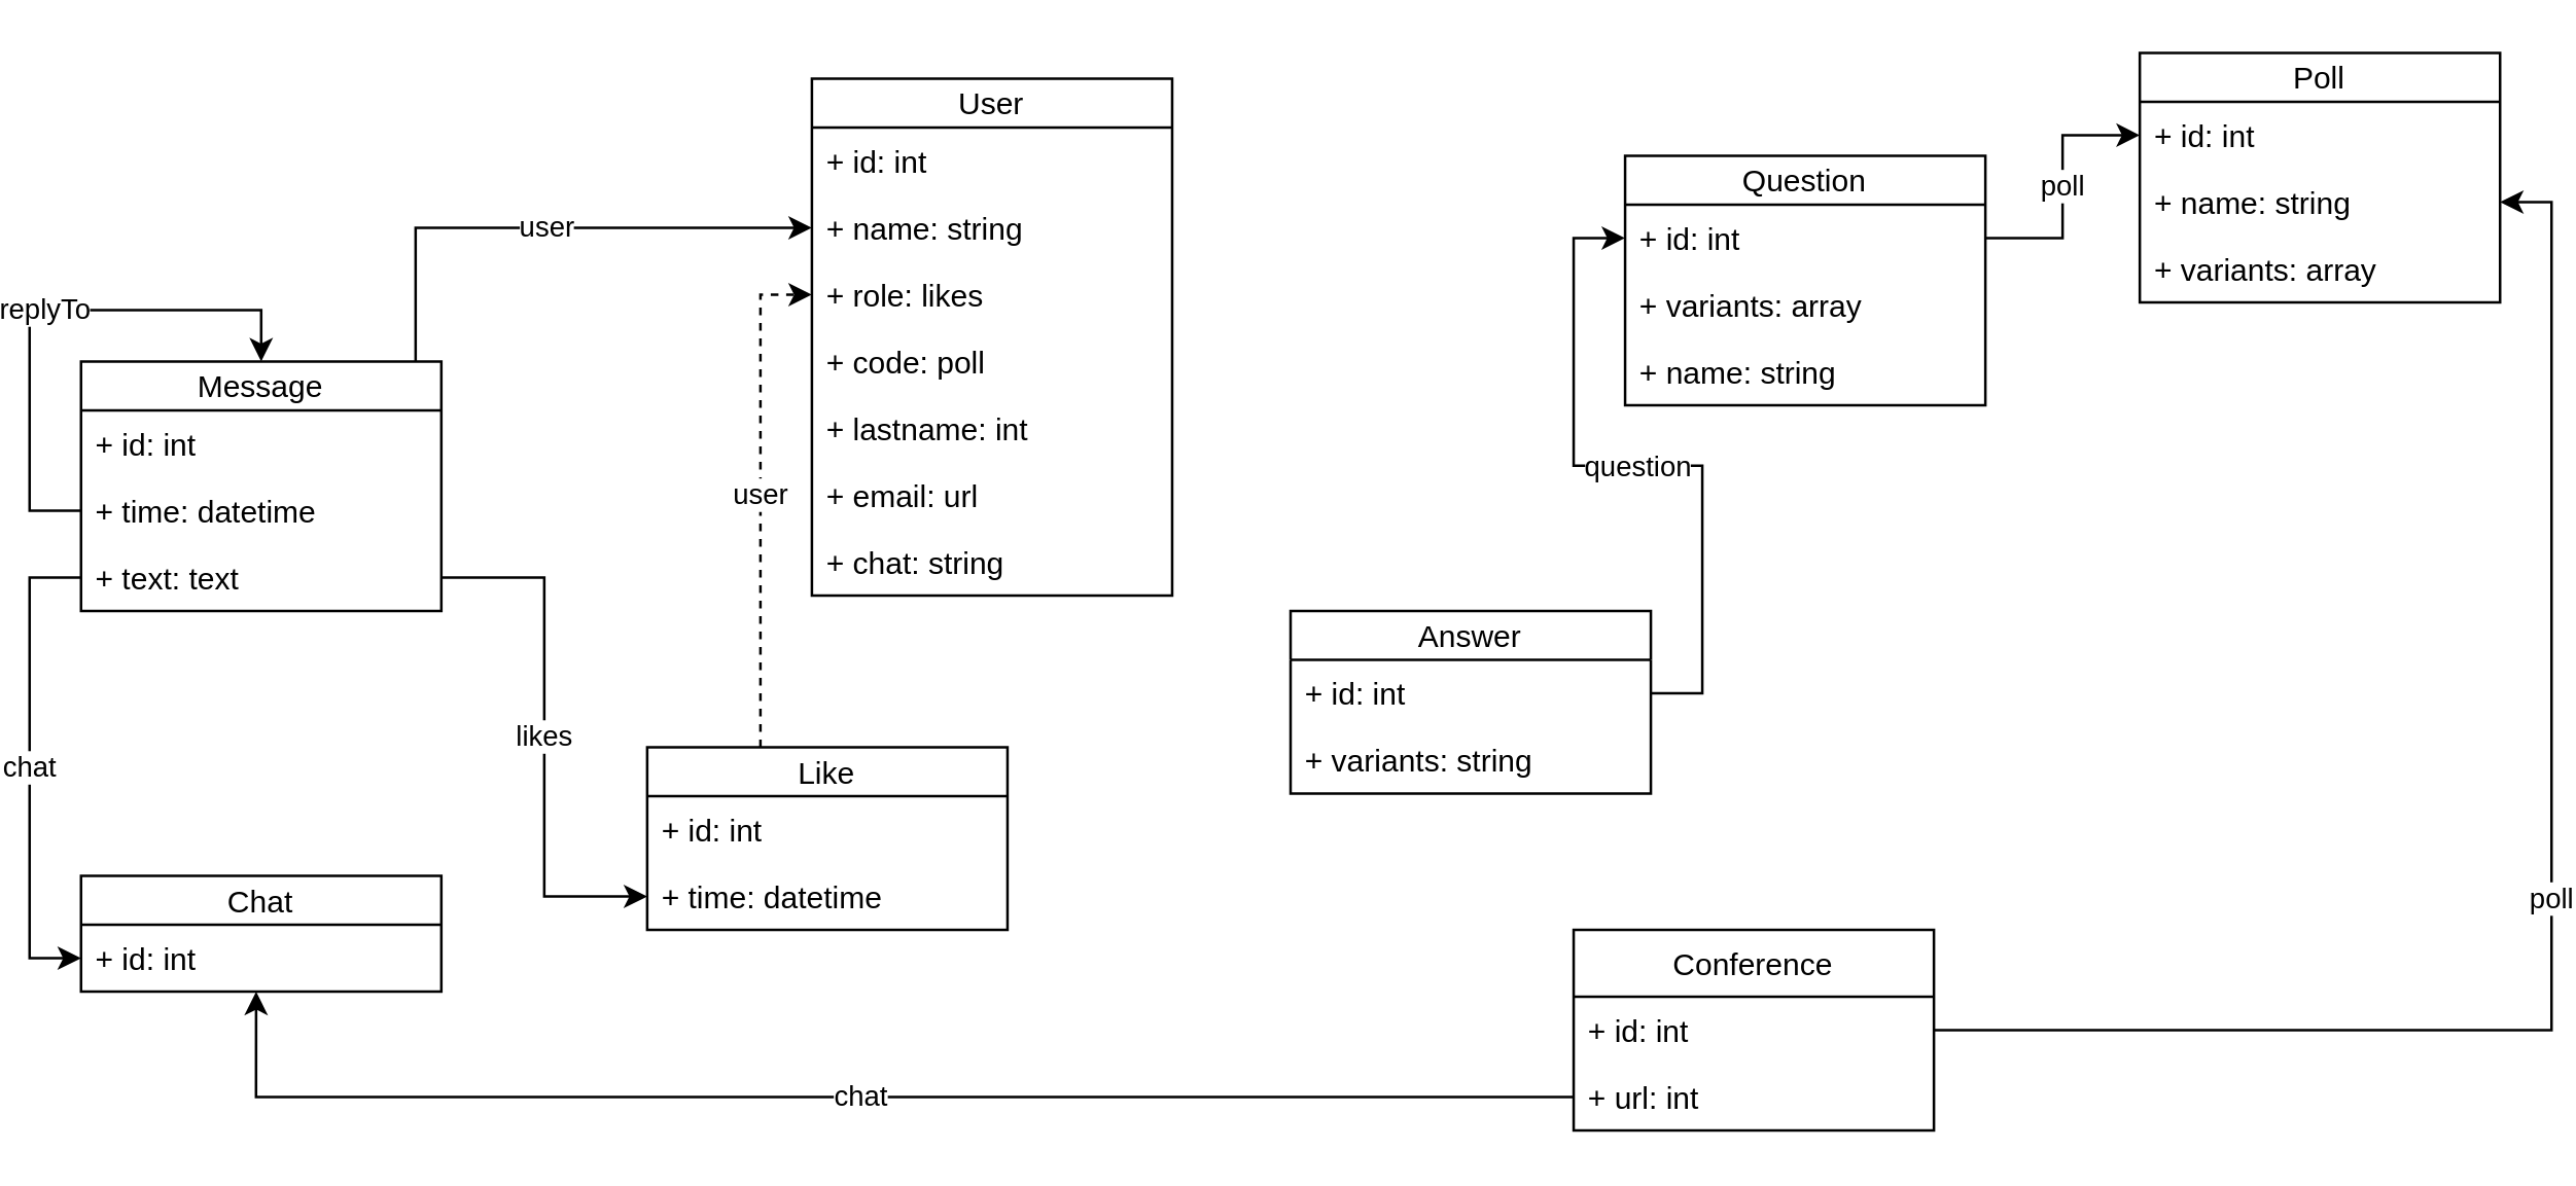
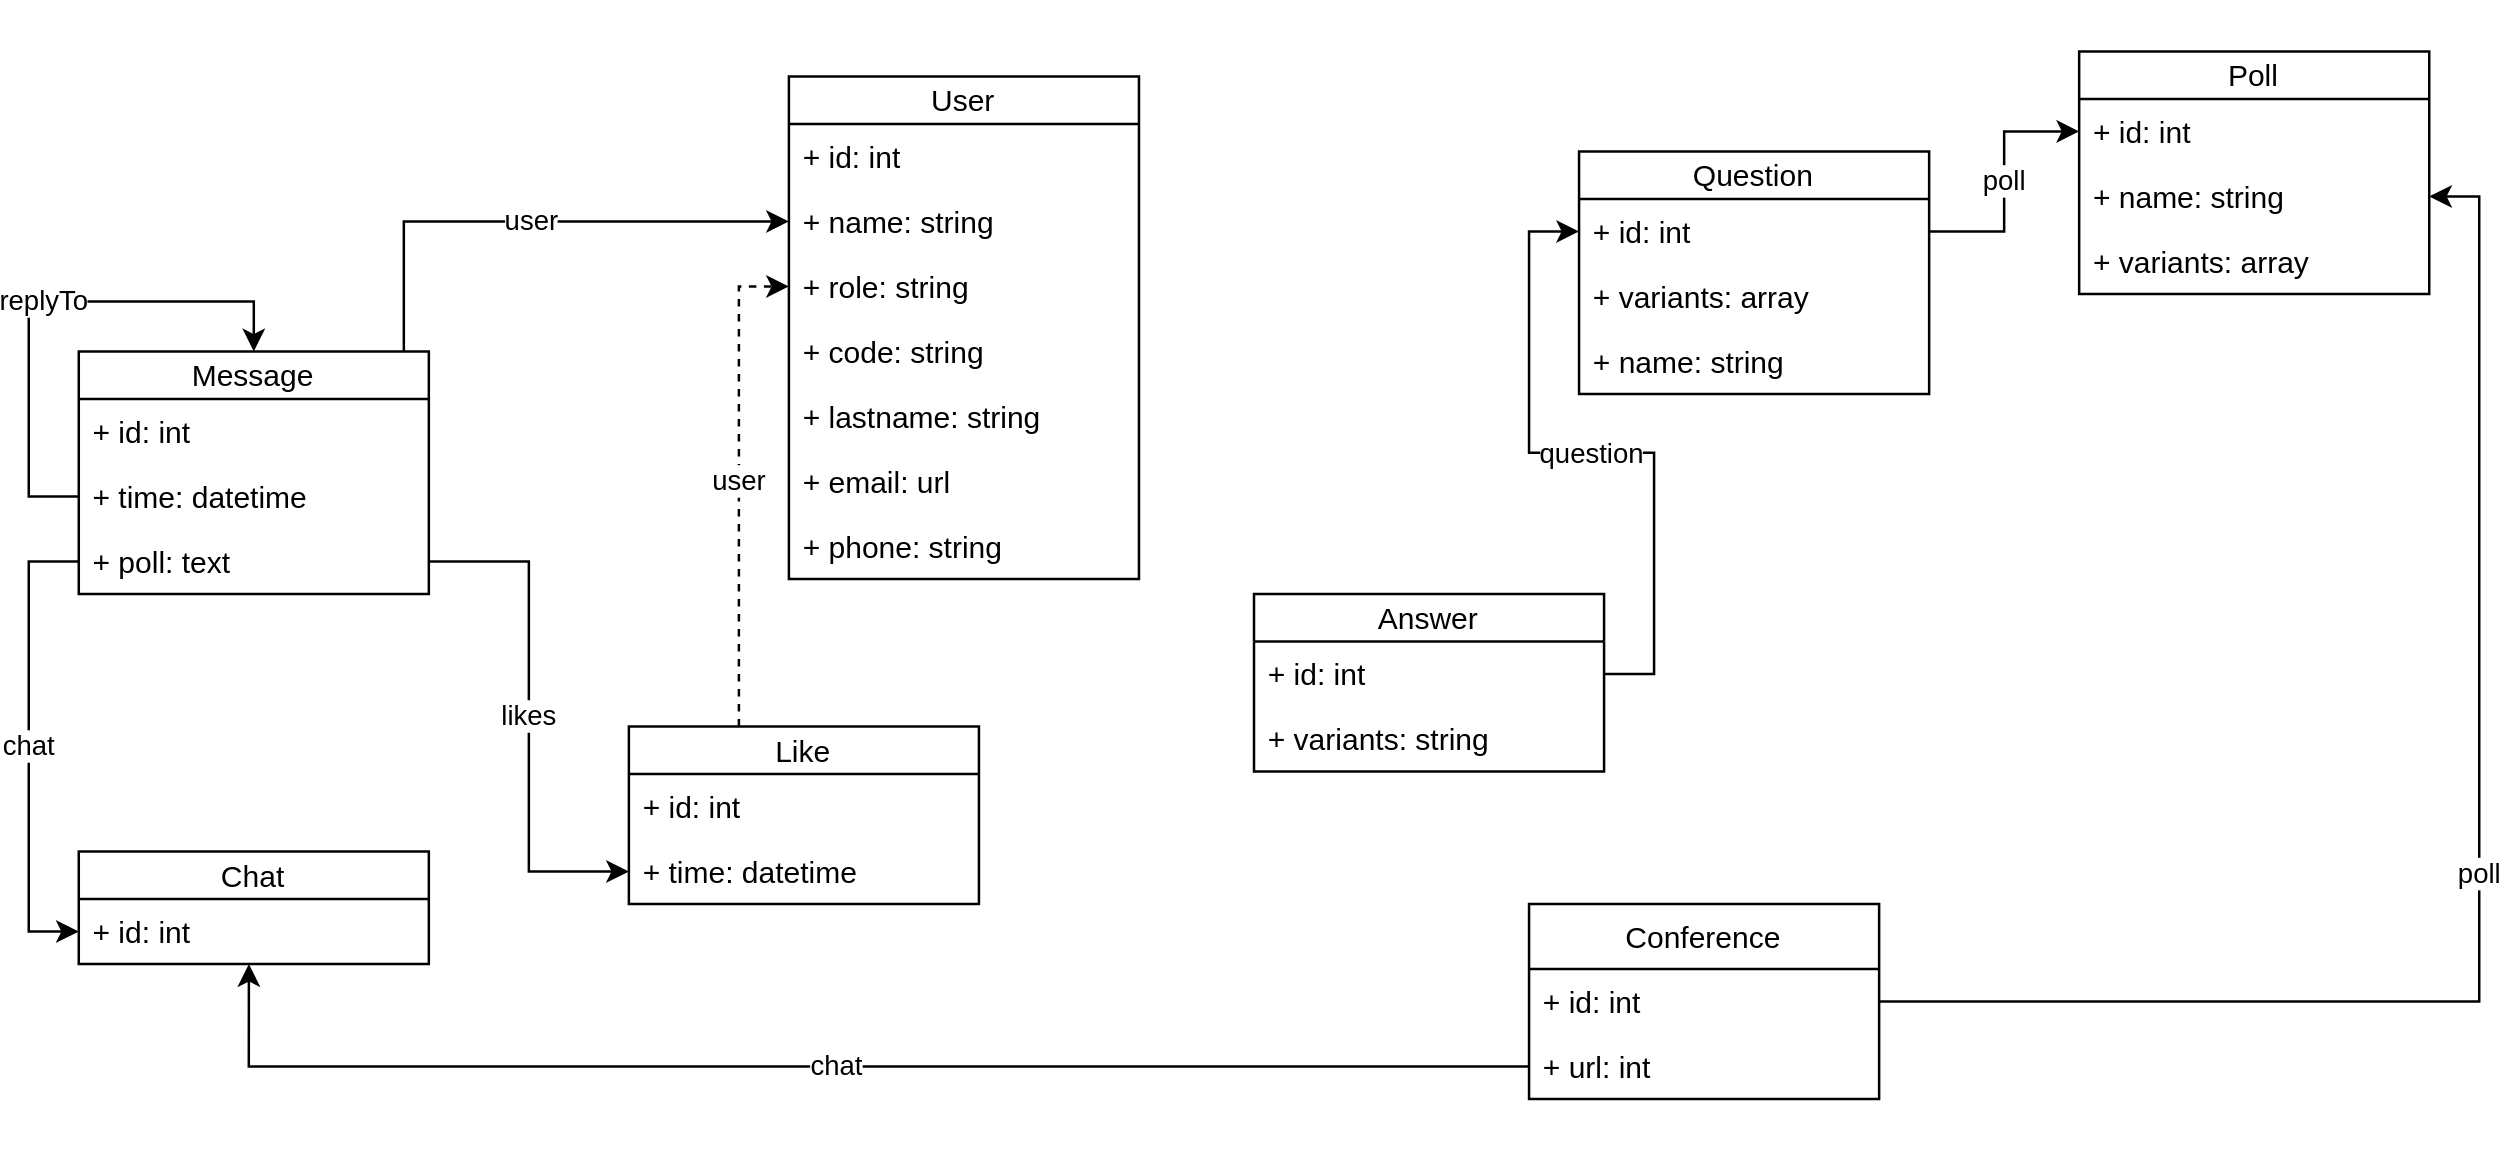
  <mxCell id="0" />
  <mxCell id="1" parent="0" />
  <mxCell id="2" value="user" style="edgeStyle=orthogonalEdgeStyle;rounded=0;orthogonalLoop=1;jettySize=auto;html=1;entryX=0;entryY=0.5;entryDx=0;entryDy=0;" parent="1" source="3" target="12" edge="1"><mxGeometry relative="1" as="geometry"><Array as="points"><mxPoint x="150" y="88" /></Array></mxGeometry></mxCell>
  <mxCell id="3" value="Message" style="swimlane;fontStyle=0;childLayout=stackLayout;horizontal=1;startSize=19;fillColor=none;horizontalStack=0;resizeParent=1;resizeParentMax=0;resizeLast=0;collapsible=1;marginBottom=0;" parent="1" vertex="1"><mxGeometry x="20" y="140" width="140" height="97" as="geometry" /></mxCell>
  <mxCell id="4" value="+ id: int" style="text;strokeColor=none;fillColor=none;align=left;verticalAlign=top;spacingLeft=4;spacingRight=4;overflow=hidden;rotatable=0;points=[[0,0.5],[1,0.5]];portConstraint=eastwest;" parent="3" vertex="1"><mxGeometry y="19" width="140" height="26" as="geometry" /></mxCell>
  <mxCell id="5" value="replyTo" style="edgeStyle=orthogonalEdgeStyle;rounded=0;orthogonalLoop=1;jettySize=auto;html=1;entryX=0.5;entryY=0;entryDx=0;entryDy=0;" parent="3" source="6" target="3" edge="1"><mxGeometry relative="1" as="geometry"><Array as="points"><mxPoint x="-20" y="58" /><mxPoint x="-20" y="-20" /><mxPoint x="70" y="-20" /></Array></mxGeometry></mxCell>
  <mxCell id="6" value="+ time: datetime" style="text;strokeColor=none;fillColor=none;align=left;verticalAlign=top;spacingLeft=4;spacingRight=4;overflow=hidden;rotatable=0;points=[[0,0.5],[1,0.5]];portConstraint=eastwest;" parent="3" vertex="1"><mxGeometry y="45" width="140" height="26" as="geometry" /></mxCell>
- <mxCell id="7" value="+ text: text" style="text;strokeColor=none;fillColor=none;align=left;verticalAlign=top;spacingLeft=4;spacingRight=4;overflow=hidden;rotatable=0;points=[[0,0.5],[1,0.5]];portConstraint=eastwest;" parent="3" vertex="1"><mxGeometry y="71" width="140" height="26" as="geometry" /></mxCell>
+ <mxCell id="7" value="+ poll: text" style="text;strokeColor=none;fillColor=none;align=left;verticalAlign=top;spacingLeft=4;spacingRight=4;overflow=hidden;rotatable=0;points=[[0,0.5],[1,0.5]];portConstraint=eastwest;" parent="3" vertex="1"><mxGeometry y="71" width="140" height="26" as="geometry" /></mxCell>
  <mxCell id="8" value="user" style="edgeStyle=orthogonalEdgeStyle;rounded=0;orthogonalLoop=1;jettySize=auto;html=1;entryX=0;entryY=0.5;entryDx=0;entryDy=0;dashed=1;" parent="1" source="18" target="13" edge="1"><mxGeometry relative="1" as="geometry"><Array as="points"><mxPoint x="284" y="114" /></Array></mxGeometry></mxCell>
  <mxCell id="9" value="likes" style="edgeStyle=orthogonalEdgeStyle;rounded=0;orthogonalLoop=1;jettySize=auto;html=1;endArrow=none;endFill=0;startArrow=classic;startFill=1;" parent="1" source="20" target="7" edge="1"><mxGeometry relative="1" as="geometry" /></mxCell>
  <mxCell id="10" value="User" style="swimlane;fontStyle=0;childLayout=stackLayout;horizontal=1;startSize=19;fillColor=none;horizontalStack=0;resizeParent=1;resizeParentMax=0;resizeLast=0;collapsible=1;marginBottom=0;" parent="1" vertex="1"><mxGeometry x="304" y="30" width="140" height="201" as="geometry" /></mxCell>
  <mxCell id="11" value="+ id: int" style="text;strokeColor=none;fillColor=none;align=left;verticalAlign=top;spacingLeft=4;spacingRight=4;overflow=hidden;rotatable=0;points=[[0,0.5],[1,0.5]];portConstraint=eastwest;" parent="10" vertex="1"><mxGeometry y="19" width="140" height="26" as="geometry" /></mxCell>
  <mxCell id="12" value="+ name: string" style="text;strokeColor=none;fillColor=none;align=left;verticalAlign=top;spacingLeft=4;spacingRight=4;overflow=hidden;rotatable=0;points=[[0,0.5],[1,0.5]];portConstraint=eastwest;" parent="10" vertex="1"><mxGeometry y="45" width="140" height="26" as="geometry" /></mxCell>
- <mxCell id="13" value="+ role: likes" style="text;strokeColor=none;fillColor=none;align=left;verticalAlign=top;spacingLeft=4;spacingRight=4;overflow=hidden;rotatable=0;points=[[0,0.5],[1,0.5]];portConstraint=eastwest;" parent="10" vertex="1"><mxGeometry y="71" width="140" height="26" as="geometry" /></mxCell>
- <mxCell id="14" value="+ code: poll" style="text;strokeColor=none;fillColor=none;align=left;verticalAlign=top;spacingLeft=4;spacingRight=4;overflow=hidden;rotatable=0;points=[[0,0.5],[1,0.5]];portConstraint=eastwest;" parent="10" vertex="1"><mxGeometry y="97" width="140" height="26" as="geometry" /></mxCell>
- <mxCell id="15" value="+ lastname: int" style="text;strokeColor=none;fillColor=none;align=left;verticalAlign=top;spacingLeft=4;spacingRight=4;overflow=hidden;rotatable=0;points=[[0,0.5],[1,0.5]];portConstraint=eastwest;" parent="10" vertex="1"><mxGeometry y="123" width="140" height="26" as="geometry" /></mxCell>
+ <mxCell id="13" value="+ role: string" style="text;strokeColor=none;fillColor=none;align=left;verticalAlign=top;spacingLeft=4;spacingRight=4;overflow=hidden;rotatable=0;points=[[0,0.5],[1,0.5]];portConstraint=eastwest;" parent="10" vertex="1"><mxGeometry y="71" width="140" height="26" as="geometry" /></mxCell>
+ <mxCell id="14" value="+ code: string" style="text;strokeColor=none;fillColor=none;align=left;verticalAlign=top;spacingLeft=4;spacingRight=4;overflow=hidden;rotatable=0;points=[[0,0.5],[1,0.5]];portConstraint=eastwest;" parent="10" vertex="1"><mxGeometry y="97" width="140" height="26" as="geometry" /></mxCell>
+ <mxCell id="15" value="+ lastname: string" style="text;strokeColor=none;fillColor=none;align=left;verticalAlign=top;spacingLeft=4;spacingRight=4;overflow=hidden;rotatable=0;points=[[0,0.5],[1,0.5]];portConstraint=eastwest;" parent="10" vertex="1"><mxGeometry y="123" width="140" height="26" as="geometry" /></mxCell>
  <mxCell id="16" value="+ email: url" style="text;strokeColor=none;fillColor=none;align=left;verticalAlign=top;spacingLeft=4;spacingRight=4;overflow=hidden;rotatable=0;points=[[0,0.5],[1,0.5]];portConstraint=eastwest;" parent="10" vertex="1"><mxGeometry y="149" width="140" height="26" as="geometry" /></mxCell>
- <mxCell id="17" value="+ chat: string" style="text;strokeColor=none;fillColor=none;align=left;verticalAlign=top;spacingLeft=4;spacingRight=4;overflow=hidden;rotatable=0;points=[[0,0.5],[1,0.5]];portConstraint=eastwest;" parent="10" vertex="1"><mxGeometry y="175" width="140" height="26" as="geometry" /></mxCell>
+ <mxCell id="17" value="+ phone: string" style="text;strokeColor=none;fillColor=none;align=left;verticalAlign=top;spacingLeft=4;spacingRight=4;overflow=hidden;rotatable=0;points=[[0,0.5],[1,0.5]];portConstraint=eastwest;" parent="10" vertex="1"><mxGeometry y="175" width="140" height="26" as="geometry" /></mxCell>
  <mxCell id="18" value="Like" style="swimlane;fontStyle=0;childLayout=stackLayout;horizontal=1;startSize=19;fillColor=none;horizontalStack=0;resizeParent=1;resizeParentMax=0;resizeLast=0;collapsible=1;marginBottom=0;" parent="1" vertex="1"><mxGeometry x="240" y="290" width="140" height="71" as="geometry" /></mxCell>
  <mxCell id="19" value="+ id: int" style="text;strokeColor=none;fillColor=none;align=left;verticalAlign=top;spacingLeft=4;spacingRight=4;overflow=hidden;rotatable=0;points=[[0,0.5],[1,0.5]];portConstraint=eastwest;" parent="18" vertex="1"><mxGeometry y="19" width="140" height="26" as="geometry" /></mxCell>
  <mxCell id="20" value="+ time: datetime" style="text;strokeColor=none;fillColor=none;align=left;verticalAlign=top;spacingLeft=4;spacingRight=4;overflow=hidden;rotatable=0;points=[[0,0.5],[1,0.5]];portConstraint=eastwest;" parent="18" vertex="1"><mxGeometry y="45" width="140" height="26" as="geometry" /></mxCell>
  <mxCell id="21" value="Answer" style="swimlane;fontStyle=0;childLayout=stackLayout;horizontal=1;startSize=19;fillColor=none;horizontalStack=0;resizeParent=1;resizeParentMax=0;resizeLast=0;collapsible=1;marginBottom=0;" parent="1" vertex="1"><mxGeometry x="490" y="237" width="140" height="71" as="geometry" /></mxCell>
  <mxCell id="22" value="+ id: int" style="text;strokeColor=none;fillColor=none;align=left;verticalAlign=top;spacingLeft=4;spacingRight=4;overflow=hidden;rotatable=0;points=[[0,0.5],[1,0.5]];portConstraint=eastwest;" parent="21" vertex="1"><mxGeometry y="19" width="140" height="26" as="geometry" /></mxCell>
  <mxCell id="23" value="+ variants: string" style="text;strokeColor=none;fillColor=none;align=left;verticalAlign=top;spacingLeft=4;spacingRight=4;overflow=hidden;rotatable=0;points=[[0,0.5],[1,0.5]];portConstraint=eastwest;" parent="21" vertex="1"><mxGeometry y="45" width="140" height="26" as="geometry" /></mxCell>
  <mxCell id="24" value="poll" style="edgeStyle=orthogonalEdgeStyle;rounded=0;orthogonalLoop=1;jettySize=auto;html=1;entryX=1;entryY=0.5;entryDx=0;entryDy=0;" parent="1" source="26" target="34" edge="1"><mxGeometry relative="1" as="geometry" /></mxCell>
  <mxCell id="25" value="Conference" style="swimlane;fontStyle=0;childLayout=stackLayout;horizontal=1;startSize=26;fillColor=none;horizontalStack=0;resizeParent=1;resizeParentMax=0;resizeLast=0;collapsible=1;marginBottom=0;" parent="1" vertex="1"><mxGeometry x="600" y="361" width="140" height="78" as="geometry" /></mxCell>
  <mxCell id="26" value="+ id: int" style="text;strokeColor=none;fillColor=none;align=left;verticalAlign=top;spacingLeft=4;spacingRight=4;overflow=hidden;rotatable=0;points=[[0,0.5],[1,0.5]];portConstraint=eastwest;" parent="25" vertex="1"><mxGeometry y="26" width="140" height="26" as="geometry" /></mxCell>
  <mxCell id="27" value="+ url: int" style="text;strokeColor=none;fillColor=none;align=left;verticalAlign=top;spacingLeft=4;spacingRight=4;overflow=hidden;rotatable=0;points=[[0,0.5],[1,0.5]];portConstraint=eastwest;" parent="25" vertex="1"><mxGeometry y="52" width="140" height="26" as="geometry" /></mxCell>
  <mxCell id="28" value="Chat" style="swimlane;fontStyle=0;childLayout=stackLayout;horizontal=1;startSize=19;fillColor=none;horizontalStack=0;resizeParent=1;resizeParentMax=0;resizeLast=0;collapsible=1;marginBottom=0;" parent="1" vertex="1"><mxGeometry x="20" y="340" width="140" height="45" as="geometry" /></mxCell>
  <mxCell id="29" value="+ id: int" style="text;strokeColor=none;fillColor=none;align=left;verticalAlign=top;spacingLeft=4;spacingRight=4;overflow=hidden;rotatable=0;points=[[0,0.5],[1,0.5]];portConstraint=eastwest;" parent="28" vertex="1"><mxGeometry y="19" width="140" height="26" as="geometry" /></mxCell>
  <mxCell id="30" value="chat" style="edgeStyle=orthogonalEdgeStyle;rounded=0;orthogonalLoop=1;jettySize=auto;html=1;exitX=0;exitY=0.5;exitDx=0;exitDy=0;entryX=0;entryY=0.5;entryDx=0;entryDy=0;" parent="1" source="7" target="29" edge="1"><mxGeometry relative="1" as="geometry" /></mxCell>
  <mxCell id="31" value="chat" style="edgeStyle=orthogonalEdgeStyle;rounded=0;orthogonalLoop=1;jettySize=auto;html=1;exitX=0;exitY=0.5;exitDx=0;exitDy=0;entryX=0.486;entryY=1;entryDx=0;entryDy=0;entryPerimeter=0;" parent="1" source="27" target="29" edge="1"><mxGeometry relative="1" as="geometry"><mxPoint x="162.94" y="391.994" as="targetPoint" /></mxGeometry></mxCell>
  <mxCell id="32" value="Poll" style="swimlane;fontStyle=0;childLayout=stackLayout;horizontal=1;startSize=19;fillColor=none;horizontalStack=0;resizeParent=1;resizeParentMax=0;resizeLast=0;collapsible=1;marginBottom=0;" parent="1" vertex="1"><mxGeometry x="820" y="20" width="140" height="97" as="geometry" /></mxCell>
  <mxCell id="33" value="+ id: int" style="text;strokeColor=none;fillColor=none;align=left;verticalAlign=top;spacingLeft=4;spacingRight=4;overflow=hidden;rotatable=0;points=[[0,0.5],[1,0.5]];portConstraint=eastwest;" parent="32" vertex="1"><mxGeometry y="19" width="140" height="26" as="geometry" /></mxCell>
  <mxCell id="34" value="+ name: string" style="text;strokeColor=none;fillColor=none;align=left;verticalAlign=top;spacingLeft=4;spacingRight=4;overflow=hidden;rotatable=0;points=[[0,0.5],[1,0.5]];portConstraint=eastwest;" parent="32" vertex="1"><mxGeometry y="45" width="140" height="26" as="geometry" /></mxCell>
  <mxCell id="35" value="+ variants: array" style="text;strokeColor=none;fillColor=none;align=left;verticalAlign=top;spacingLeft=4;spacingRight=4;overflow=hidden;rotatable=0;points=[[0,0.5],[1,0.5]];portConstraint=eastwest;" parent="32" vertex="1"><mxGeometry y="71" width="140" height="26" as="geometry" /></mxCell>
  <mxCell id="36" value="question" style="edgeStyle=orthogonalEdgeStyle;rounded=0;orthogonalLoop=1;jettySize=auto;html=1;entryX=0;entryY=0.5;entryDx=0;entryDy=0;" edge="1" parent="1" source="22" target="39"><mxGeometry relative="1" as="geometry" /></mxCell>
  <mxCell id="37" value="poll" style="edgeStyle=orthogonalEdgeStyle;rounded=0;orthogonalLoop=1;jettySize=auto;html=1;exitX=1;exitY=0.5;exitDx=0;exitDy=0;entryX=0;entryY=0.5;entryDx=0;entryDy=0;" edge="1" parent="1" source="39" target="33"><mxGeometry relative="1" as="geometry" /></mxCell>
  <mxCell id="38" value="Question" style="swimlane;fontStyle=0;childLayout=stackLayout;horizontal=1;startSize=19;fillColor=none;horizontalStack=0;resizeParent=1;resizeParentMax=0;resizeLast=0;collapsible=1;marginBottom=0;" vertex="1" parent="1"><mxGeometry x="620" y="60" width="140" height="97" as="geometry" /></mxCell>
  <mxCell id="39" value="+ id: int" style="text;strokeColor=none;fillColor=none;align=left;verticalAlign=top;spacingLeft=4;spacingRight=4;overflow=hidden;rotatable=0;points=[[0,0.5],[1,0.5]];portConstraint=eastwest;" vertex="1" parent="38"><mxGeometry y="19" width="140" height="26" as="geometry" /></mxCell>
  <mxCell id="40" value="+ variants: array" style="text;strokeColor=none;fillColor=none;align=left;verticalAlign=top;spacingLeft=4;spacingRight=4;overflow=hidden;rotatable=0;points=[[0,0.5],[1,0.5]];portConstraint=eastwest;" vertex="1" parent="38"><mxGeometry y="45" width="140" height="26" as="geometry" /></mxCell>
  <mxCell id="41" value="+ name: string" style="text;strokeColor=none;fillColor=none;align=left;verticalAlign=top;spacingLeft=4;spacingRight=4;overflow=hidden;rotatable=0;points=[[0,0.5],[1,0.5]];portConstraint=eastwest;" vertex="1" parent="38"><mxGeometry y="71" width="140" height="26" as="geometry" /></mxCell>
